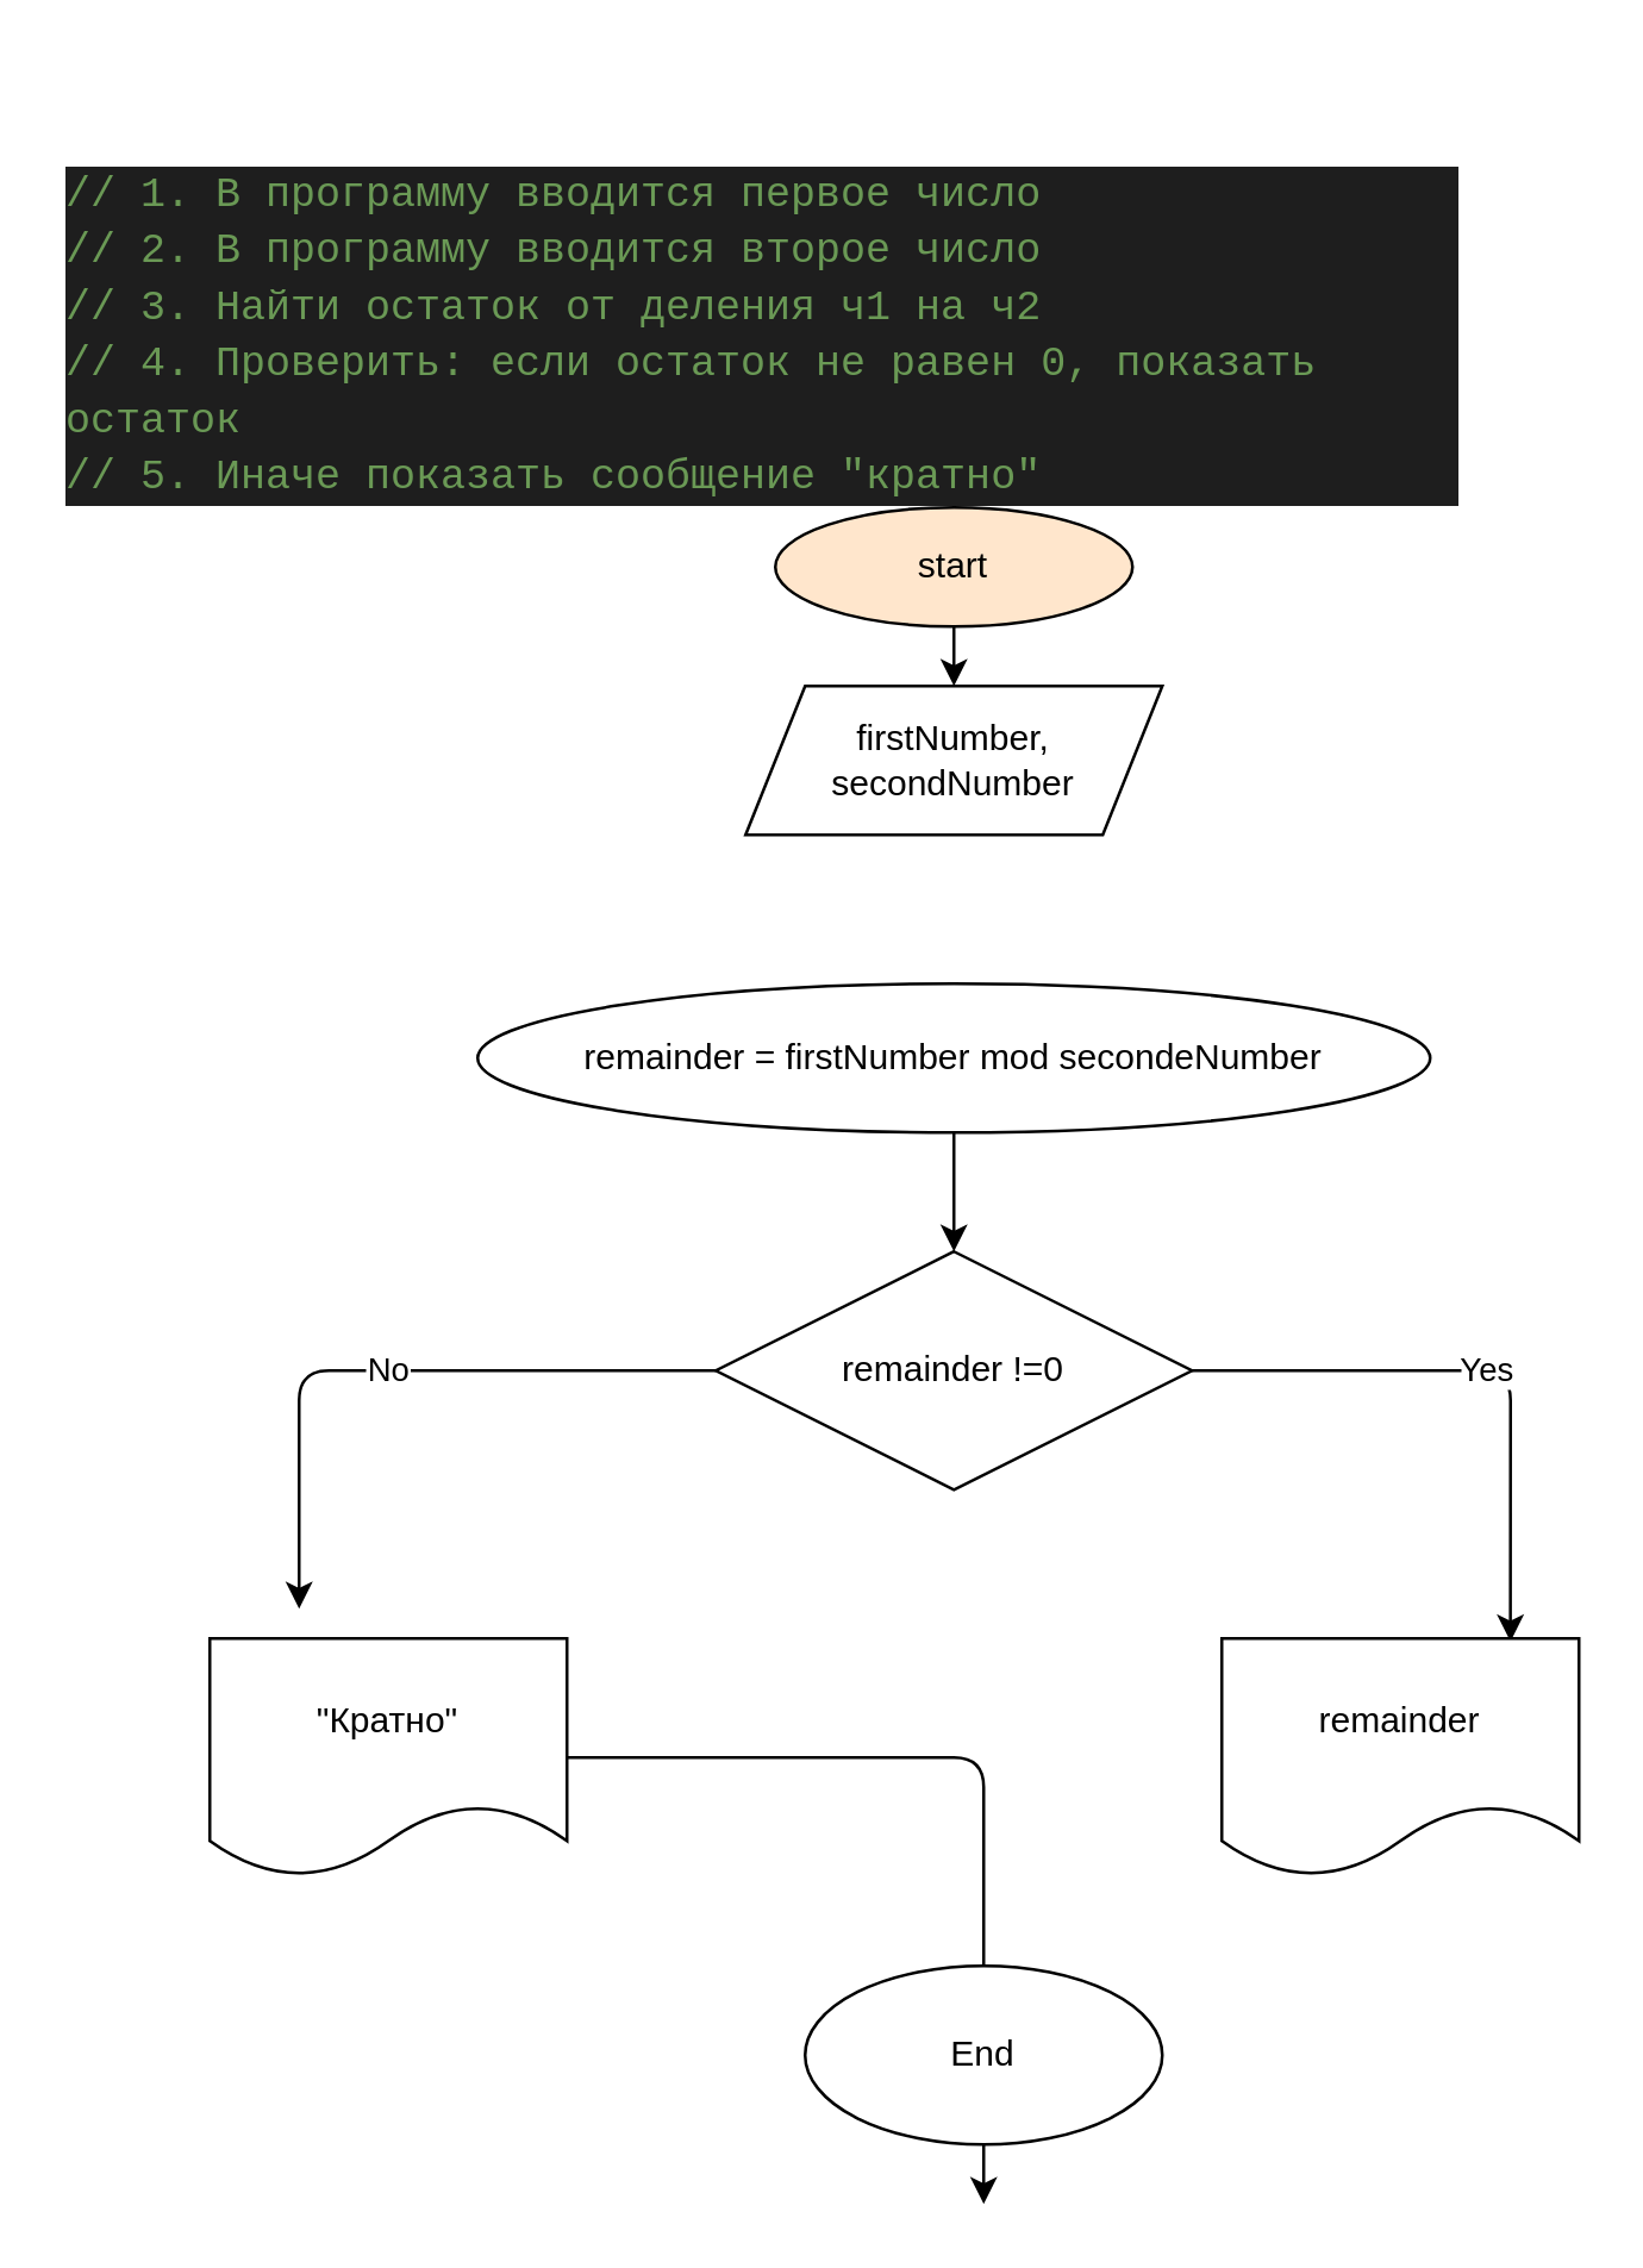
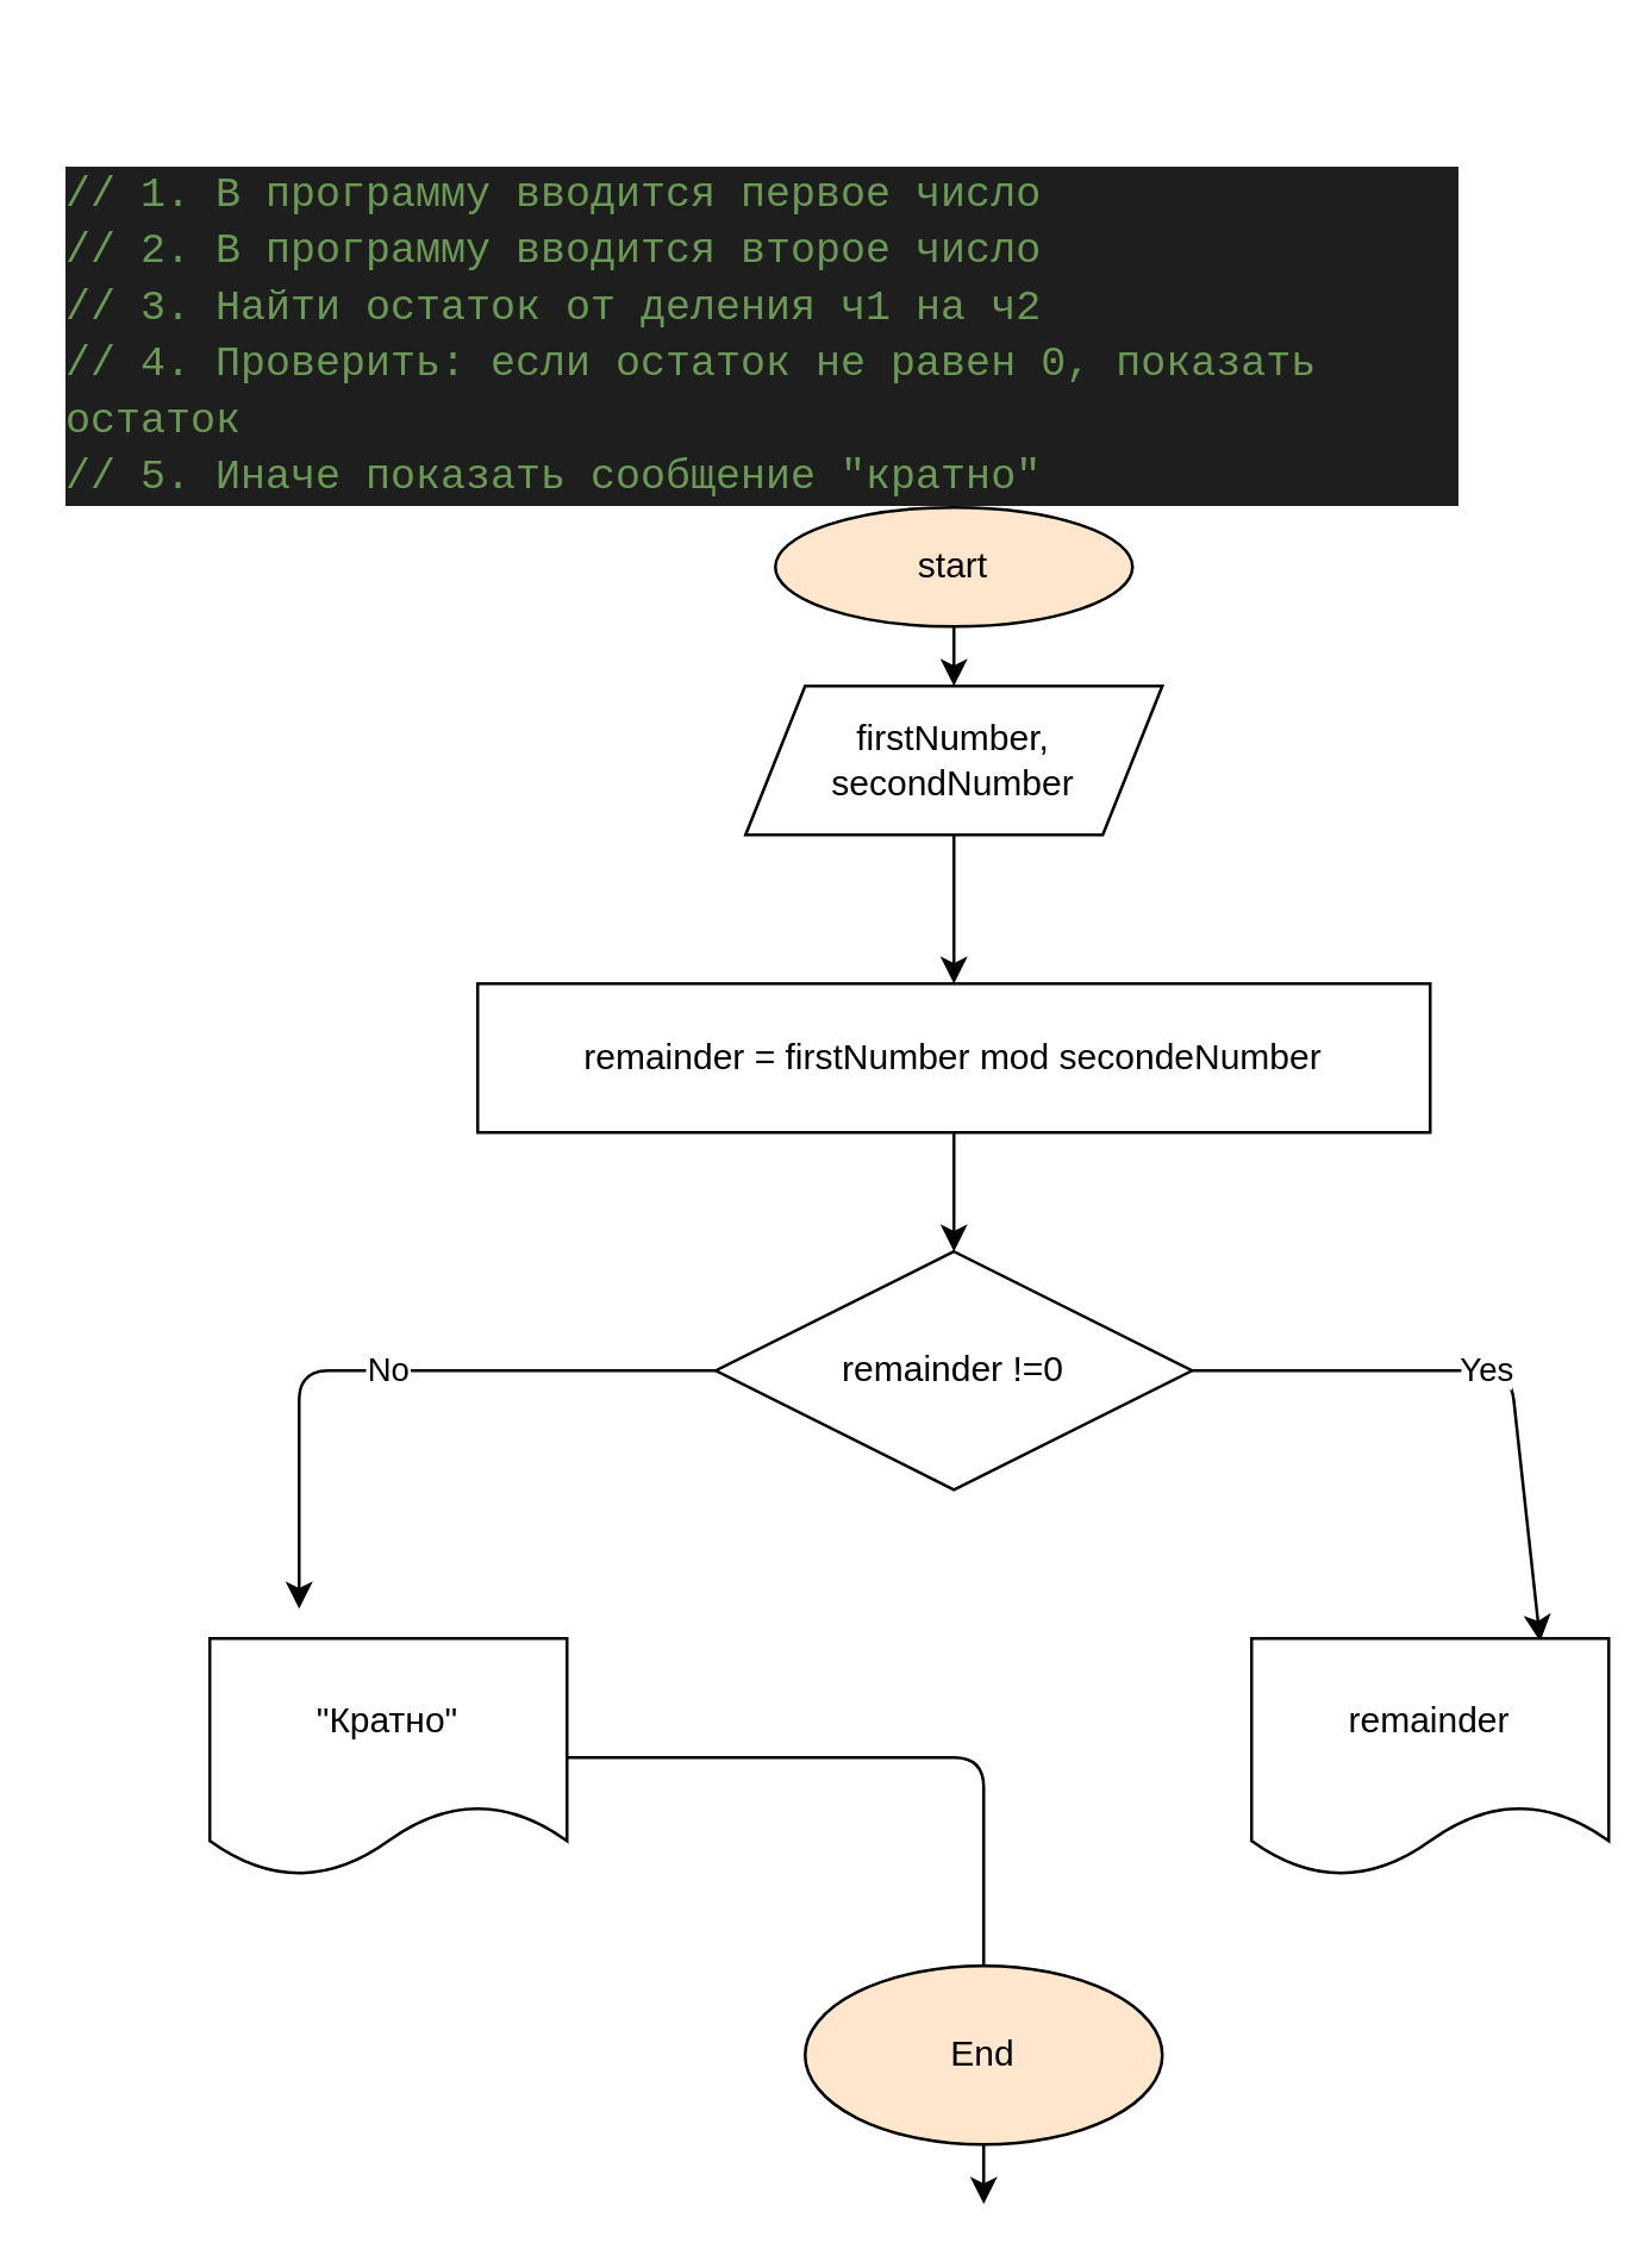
  <mxCell id="0" />
  <mxCell id="1" parent="0" />
  <mxCell id="2" value="&#10;&#10;&lt;div style=&quot;color: rgb(212, 212, 212); background-color: rgb(30, 30, 30); font-family: consolas, &amp;quot;courier new&amp;quot;, monospace; font-weight: normal; font-size: 14px; line-height: 19px;&quot;&gt;&lt;div&gt;&lt;span style=&quot;color: #6a9955&quot;&gt;// 1. В программу вводится первое число&lt;/span&gt;&lt;/div&gt;&lt;div&gt;&lt;span style=&quot;color: #6a9955&quot;&gt;// 2. В программу вводится второе число&lt;/span&gt;&lt;/div&gt;&lt;div&gt;&lt;span style=&quot;color: #6a9955&quot;&gt;// 3. Найти остаток от деления ч1 на ч2&lt;/span&gt;&lt;/div&gt;&lt;div&gt;&lt;span style=&quot;color: #6a9955&quot;&gt;// 4. Проверить: если остаток не равен 0, показать остаток&lt;/span&gt;&lt;/div&gt;&lt;div&gt;&lt;span style=&quot;color: #6a9955&quot;&gt;// 5. Иначе показать сообщение &quot;кратно&quot;&lt;/span&gt;&lt;/div&gt;&lt;/div&gt;&#10;&#10;" style="text;whiteSpace=wrap;html=1;" vertex="1" parent="1"><mxGeometry x="20" y="20" width="470" height="140" as="geometry" /></mxCell>
  <mxCell id="3" value="" style="edgeStyle=none;html=1;" edge="1" parent="1" source="4" target="6"><mxGeometry relative="1" as="geometry" /></mxCell>
  <mxCell id="4" value="start" style="ellipse;whiteSpace=wrap;html=1;fillColor=#ffe6cc;" vertex="1" parent="1"><mxGeometry x="260" y="170" width="120" height="40" as="geometry" /></mxCell>
+ <mxCell id="5" value="" style="edgeStyle=none;html=1;" edge="1" parent="1" source="6" target="8"><mxGeometry relative="1" as="geometry" /></mxCell>
  <mxCell id="6" value="firstNumber,&lt;br&gt;secondNumber" style="shape=parallelogram;perimeter=parallelogramPerimeter;whiteSpace=wrap;html=1;fixedSize=1;" vertex="1" parent="1"><mxGeometry x="250" y="230" width="140" height="50" as="geometry" /></mxCell>
  <mxCell id="7" value="" style="edgeStyle=none;html=1;" edge="1" parent="1" source="8"><mxGeometry relative="1" as="geometry"><mxPoint x="320" y="420" as="targetPoint" /></mxGeometry></mxCell>
- <mxCell id="8" value="remainder = firstNumber mod secondeNumber" style="ellipse;whiteSpace=wrap;html=1;" vertex="1" parent="1"><mxGeometry x="160" y="330" width="320" height="50" as="geometry" /></mxCell>
+ <mxCell id="8" value="remainder = firstNumber mod secondeNumber" style="whiteSpace=wrap;html=1;" vertex="1" parent="1"><mxGeometry x="160" y="330" width="320" height="50" as="geometry" /></mxCell>
  <mxCell id="9" value="Yes" style="edgeStyle=none;html=1;entryX=0.808;entryY=0.013;entryDx=0;entryDy=0;entryPerimeter=0;" edge="1" parent="1" source="11" target="12"><mxGeometry relative="1" as="geometry"><Array as="points"><mxPoint x="507" y="460" /></Array></mxGeometry></mxCell>
  <mxCell id="10" value="No" style="edgeStyle=none;html=1;" edge="1" parent="1" source="11"><mxGeometry relative="1" as="geometry"><mxPoint x="100" y="540" as="targetPoint" /><Array as="points"><mxPoint x="100" y="460" /></Array></mxGeometry></mxCell>
  <mxCell id="11" value="remainder !=0" style="rhombus;whiteSpace=wrap;html=1;" vertex="1" parent="1"><mxGeometry x="240" y="420" width="160" height="80" as="geometry" /></mxCell>
- <mxCell id="12" value="remainder" style="shape=document;whiteSpace=wrap;html=1;boundedLbl=1;" vertex="1" parent="1"><mxGeometry x="410" y="550" width="120" height="80" as="geometry" /></mxCell>
+ <mxCell id="12" value="remainder" style="shape=document;whiteSpace=wrap;html=1;boundedLbl=1;" vertex="1" parent="1"><mxGeometry x="420" y="550" width="120" height="80" as="geometry" /></mxCell>
  <mxCell id="13" style="edgeStyle=none;html=1;" edge="1" parent="1" source="14"><mxGeometry relative="1" as="geometry"><mxPoint x="330" y="740" as="targetPoint" /><Array as="points"><mxPoint x="330" y="590" /></Array></mxGeometry></mxCell>
  <mxCell id="14" value="&quot;Кратно&quot;" style="shape=document;whiteSpace=wrap;html=1;boundedLbl=1;" vertex="1" parent="1"><mxGeometry x="70" y="550" width="120" height="80" as="geometry" /></mxCell>
- <mxCell id="15" value="End" style="ellipse;whiteSpace=wrap;html=1;" vertex="1" parent="1"><mxGeometry x="270" y="660" width="120" height="60" as="geometry" /></mxCell>
+ <mxCell id="15" value="End" style="ellipse;whiteSpace=wrap;html=1;fillColor=#ffe6cc;" vertex="1" parent="1"><mxGeometry x="270" y="660" width="120" height="60" as="geometry" /></mxCell>
